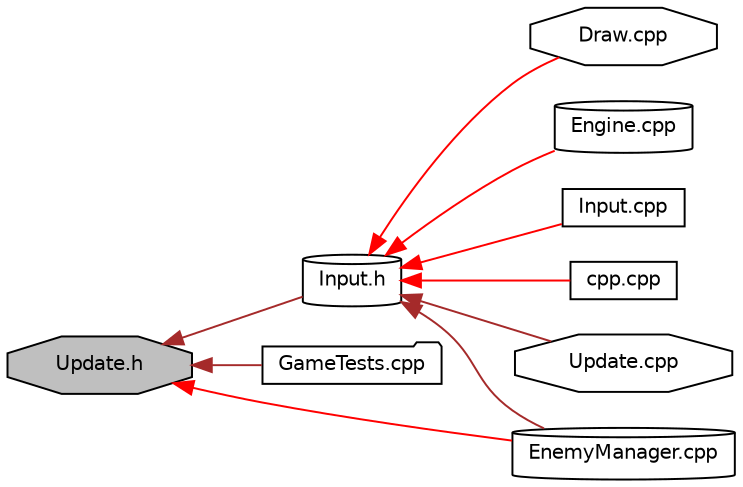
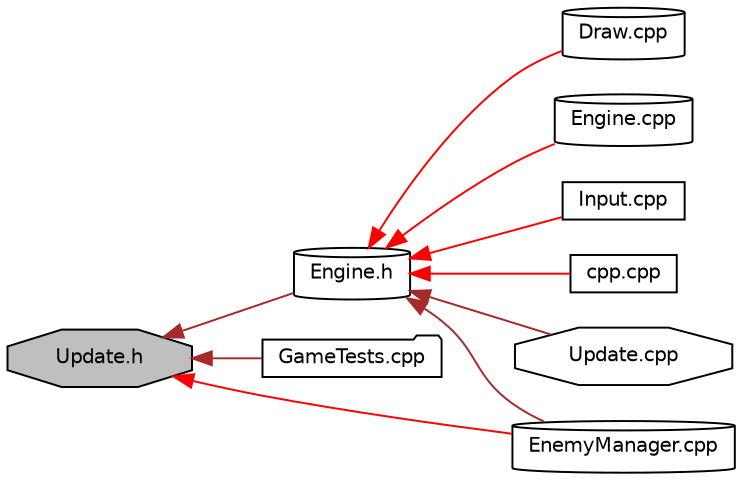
  digraph {
    rankdir=LR
    node [color=black fillcolor=white fontname=Helvetica fontsize=10 shape=cylinder style=filled]
    edge [color=red dir=back fontname=Helvetica fontsize=10 labelfontname=Helvetica labelfontsize=10 style=solid]
    n1 [fillcolor=grey75 fontcolor=black height=0.2 label="Update.h" shape=octagon width=0.4]
-   n2 [height=0.2 label="Input.h" width=0.4]
+   n2 [height=0.2 label="Engine.h" width=0.4]
    n3 [height=0.2 label="GameTests.cpp" shape=folder width=0.4]
    n4 [height=0.2 label="EnemyManager.cpp" width=0.4]
-   n5 [height=0.2 label="Draw.cpp" shape=octagon width=0.4]
+   n5 [height=0.2 label="Draw.cpp" width=0.4]
    n6 [height=0.2 label="Engine.cpp" width=0.4]
    n7 [height=0.2 label="Input.cpp" shape=box width=0.4]
    n8 [height=0.2 label="cpp.cpp" shape=box width=0.4]
    n9 [height=0.2 label="Update.cpp" shape=octagon width=0.4]
    n1 -> n2 [color=brown]
    n1 -> n3 [color=brown]
    n1 -> n4
    n2 -> n4 [color=brown]
    n2 -> n5
    n2 -> n6
    n2 -> n7
    n2 -> n8
    n2 -> n9 [color=brown]
  }
